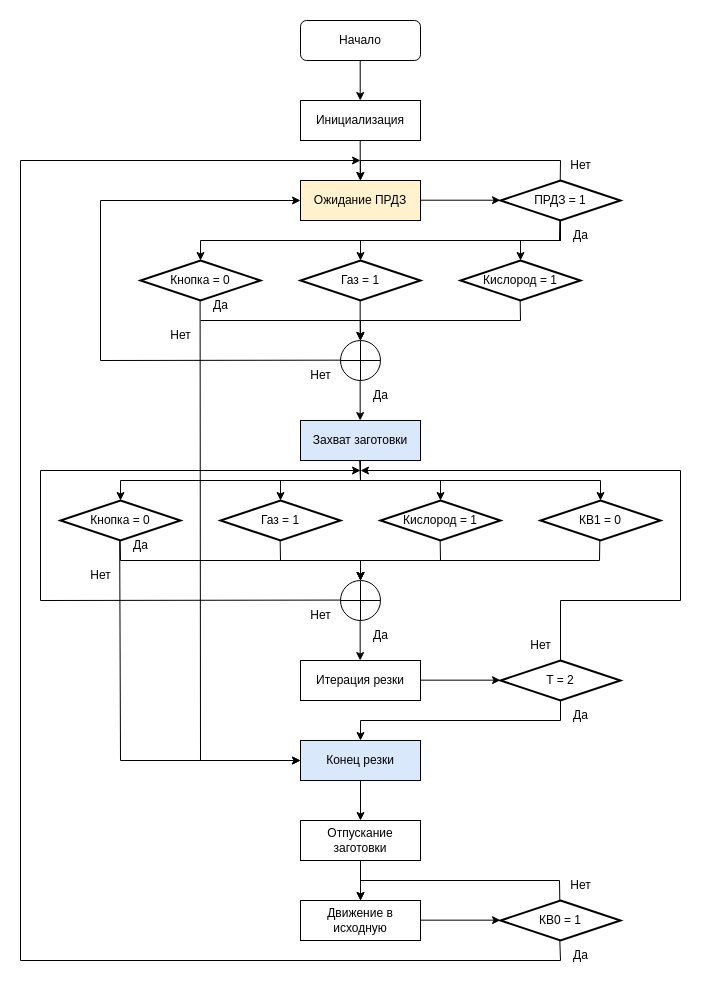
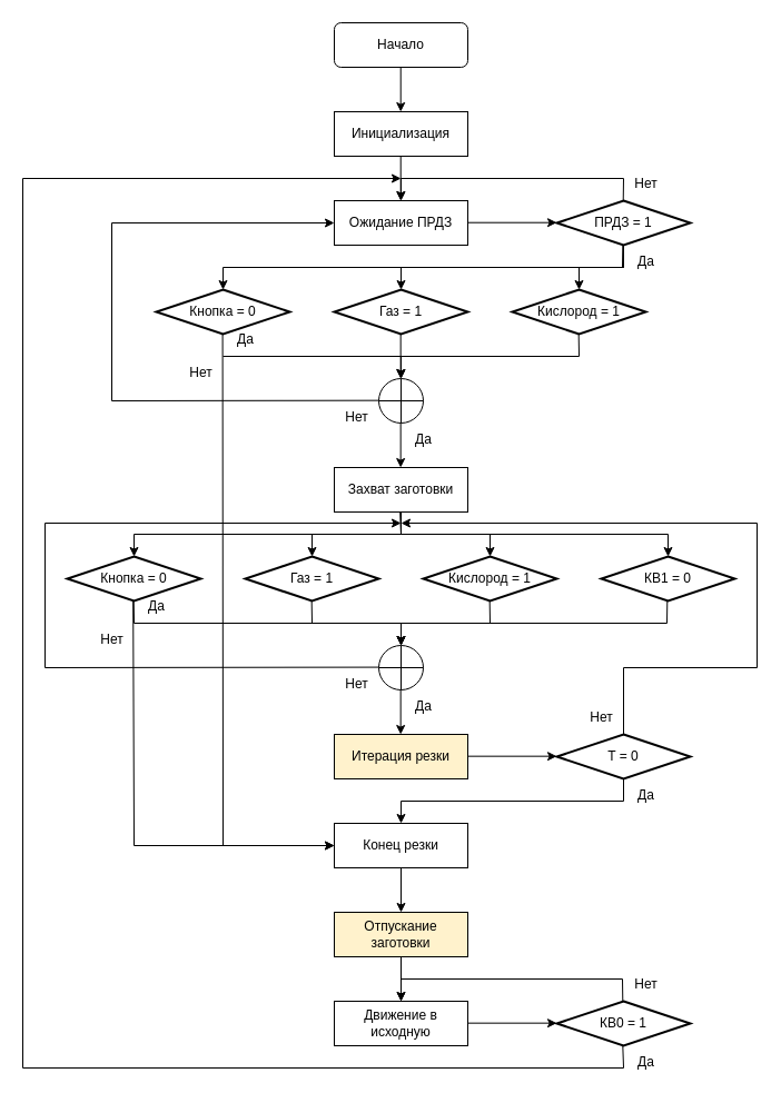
  <mxCell id="0" />
  <mxCell id="1" parent="0" />
  <mxCell id="2" value="Начало" style="rounded=1;whiteSpace=wrap;html=1;" parent="1" vertex="1"><mxGeometry x="300" y="20" width="120" height="40" as="geometry" /></mxCell>
  <mxCell id="3" value="Инициализация" style="rounded=0;whiteSpace=wrap;html=1;" parent="1" vertex="1"><mxGeometry x="300" y="100" width="120" height="40" as="geometry" /></mxCell>
  <mxCell id="4" value="" style="endArrow=classic;html=1;rounded=0;" parent="1" edge="1"><mxGeometry width="50" height="50" relative="1" as="geometry"><mxPoint x="359.71" y="60" as="sourcePoint" /><mxPoint x="359.71" y="100" as="targetPoint" /></mxGeometry></mxCell>
- <mxCell id="5" value="Ожидание ПРДЗ" style="rounded=0;whiteSpace=wrap;html=1;fillColor=#fff2cc;" parent="1" vertex="1"><mxGeometry x="300" y="180" width="120" height="40" as="geometry" /></mxCell>
+ <mxCell id="5" value="Ожидание ПРДЗ" style="rounded=0;whiteSpace=wrap;html=1;" parent="1" vertex="1"><mxGeometry x="300" y="180" width="120" height="40" as="geometry" /></mxCell>
  <mxCell id="6" value="" style="endArrow=classic;html=1;rounded=0;" parent="1" edge="1"><mxGeometry width="50" height="50" relative="1" as="geometry"><mxPoint x="359.71" y="140" as="sourcePoint" /><mxPoint x="359.71" y="180" as="targetPoint" /></mxGeometry></mxCell>
  <mxCell id="7" value="ПРДЗ = 1" style="strokeWidth=2;html=1;shape=mxgraph.flowchart.decision;whiteSpace=wrap;" parent="1" vertex="1"><mxGeometry x="500" y="180" width="120" height="40" as="geometry" /></mxCell>
  <mxCell id="8" value="" style="endArrow=classic;html=1;rounded=0;" parent="1" edge="1"><mxGeometry width="50" height="50" relative="1" as="geometry"><mxPoint x="420" y="199.71" as="sourcePoint" /><mxPoint x="500" y="199.71" as="targetPoint" /></mxGeometry></mxCell>
  <mxCell id="9" value="" style="endArrow=classic;html=1;rounded=0;" parent="1" edge="1"><mxGeometry width="50" height="50" relative="1" as="geometry"><mxPoint x="559.71" y="180" as="sourcePoint" /><mxPoint x="360" y="180" as="targetPoint" /><Array as="points"><mxPoint x="560" y="160" /><mxPoint x="360" y="160" /></Array></mxGeometry></mxCell>
  <mxCell id="10" value="Нет" style="text;html=1;align=center;verticalAlign=middle;resizable=0;points=[];autosize=1;strokeColor=none;fillColor=none;" parent="1" vertex="1"><mxGeometry x="560" y="150" width="40" height="30" as="geometry" /></mxCell>
  <mxCell id="11" value="Кнопка = 0" style="strokeWidth=2;html=1;shape=mxgraph.flowchart.decision;whiteSpace=wrap;" parent="1" vertex="1"><mxGeometry x="140" y="260" width="120" height="40" as="geometry" /></mxCell>
  <mxCell id="12" value="Газ = 1" style="strokeWidth=2;html=1;shape=mxgraph.flowchart.decision;whiteSpace=wrap;" parent="1" vertex="1"><mxGeometry x="300" y="260" width="120" height="40" as="geometry" /></mxCell>
  <mxCell id="13" value="Кислород = 1" style="strokeWidth=2;html=1;shape=mxgraph.flowchart.decision;whiteSpace=wrap;" parent="1" vertex="1"><mxGeometry x="460" y="260" width="120" height="40" as="geometry" /></mxCell>
  <mxCell id="14" value="" style="endArrow=classic;html=1;rounded=0;" parent="1" edge="1"><mxGeometry width="50" height="50" relative="1" as="geometry"><mxPoint x="560" y="220" as="sourcePoint" /><mxPoint x="200" y="260" as="targetPoint" /><Array as="points"><mxPoint x="560" y="240" /><mxPoint x="200" y="240" /></Array></mxGeometry></mxCell>
  <mxCell id="15" value="Да" style="text;html=1;align=center;verticalAlign=middle;resizable=0;points=[];autosize=1;strokeColor=none;fillColor=none;" parent="1" vertex="1"><mxGeometry x="560" y="220" width="40" height="30" as="geometry" /></mxCell>
  <mxCell id="16" value="" style="endArrow=classic;html=1;rounded=0;" parent="1" edge="1"><mxGeometry width="50" height="50" relative="1" as="geometry"><mxPoint x="560" y="220" as="sourcePoint" /><mxPoint x="360" y="260" as="targetPoint" /><Array as="points"><mxPoint x="560" y="240" /><mxPoint x="360" y="240" /></Array></mxGeometry></mxCell>
  <mxCell id="17" value="" style="endArrow=classic;html=1;rounded=0;" parent="1" edge="1"><mxGeometry width="50" height="50" relative="1" as="geometry"><mxPoint x="559.31" y="220" as="sourcePoint" /><mxPoint x="520" y="260" as="targetPoint" /><Array as="points"><mxPoint x="559" y="240" /><mxPoint x="520" y="240" /></Array></mxGeometry></mxCell>
- <mxCell id="18" value="Захват заготовки" style="rounded=0;whiteSpace=wrap;html=1;fillColor=#dae8fc;" parent="1" vertex="1"><mxGeometry x="300" y="420" width="120" height="40" as="geometry" /></mxCell>
+ <mxCell id="18" value="Захват заготовки" style="rounded=0;whiteSpace=wrap;html=1;" parent="1" vertex="1"><mxGeometry x="300" y="420" width="120" height="40" as="geometry" /></mxCell>
  <mxCell id="19" value="" style="endArrow=classic;html=1;rounded=0;" parent="1" edge="1"><mxGeometry width="50" height="50" relative="1" as="geometry"><mxPoint x="359.66" y="300" as="sourcePoint" /><mxPoint x="359.66" y="340" as="targetPoint" /></mxGeometry></mxCell>
  <mxCell id="20" value="" style="verticalLabelPosition=bottom;verticalAlign=top;html=1;shape=mxgraph.flowchart.summing_function;" parent="1" vertex="1"><mxGeometry x="340" y="340" width="40" height="40" as="geometry" /></mxCell>
  <mxCell id="21" value="" style="endArrow=classic;html=1;rounded=0;" parent="1" edge="1"><mxGeometry width="50" height="50" relative="1" as="geometry"><mxPoint x="519.66" y="300" as="sourcePoint" /><mxPoint x="360" y="340" as="targetPoint" /><Array as="points"><mxPoint x="520" y="320" /><mxPoint x="360" y="320" /></Array></mxGeometry></mxCell>
  <mxCell id="22" value="" style="endArrow=classic;html=1;rounded=0;" parent="1" edge="1"><mxGeometry width="50" height="50" relative="1" as="geometry"><mxPoint x="359.66" y="380" as="sourcePoint" /><mxPoint x="359.66" y="420" as="targetPoint" /></mxGeometry></mxCell>
  <mxCell id="23" value="Да" style="text;html=1;align=center;verticalAlign=middle;resizable=0;points=[];autosize=1;strokeColor=none;fillColor=none;" parent="1" vertex="1"><mxGeometry x="360" y="380" width="40" height="30" as="geometry" /></mxCell>
  <mxCell id="24" value="" style="endArrow=classic;html=1;rounded=0;" parent="1" edge="1"><mxGeometry width="50" height="50" relative="1" as="geometry"><mxPoint x="340" y="359.66" as="sourcePoint" /><mxPoint x="300" y="200" as="targetPoint" /><Array as="points"><mxPoint x="100" y="360" /><mxPoint x="100" y="200" /></Array></mxGeometry></mxCell>
  <mxCell id="25" value="Нет" style="text;html=1;align=center;verticalAlign=middle;resizable=0;points=[];autosize=1;strokeColor=none;fillColor=none;" parent="1" vertex="1"><mxGeometry x="300" y="360" width="40" height="30" as="geometry" /></mxCell>
  <mxCell id="26" value="Кнопка = 0" style="strokeWidth=2;html=1;shape=mxgraph.flowchart.decision;whiteSpace=wrap;" parent="1" vertex="1"><mxGeometry x="60" y="500" width="120" height="40" as="geometry" /></mxCell>
  <mxCell id="27" value="Газ = 1" style="strokeWidth=2;html=1;shape=mxgraph.flowchart.decision;whiteSpace=wrap;" parent="1" vertex="1"><mxGeometry x="220" y="500" width="120" height="40" as="geometry" /></mxCell>
  <mxCell id="28" value="Кислород = 1" style="strokeWidth=2;html=1;shape=mxgraph.flowchart.decision;whiteSpace=wrap;" parent="1" vertex="1"><mxGeometry x="380" y="500" width="120" height="40" as="geometry" /></mxCell>
  <mxCell id="29" value="КВ1 = 0" style="strokeWidth=2;html=1;shape=mxgraph.flowchart.decision;whiteSpace=wrap;" parent="1" vertex="1"><mxGeometry x="540" y="500" width="120" height="40" as="geometry" /></mxCell>
  <mxCell id="30" value="" style="endArrow=classic;html=1;rounded=0;" parent="1" edge="1"><mxGeometry width="50" height="50" relative="1" as="geometry"><mxPoint x="599.31" y="540" as="sourcePoint" /><mxPoint x="360" y="580" as="targetPoint" /><Array as="points"><mxPoint x="599" y="560" /><mxPoint x="360" y="560" /></Array></mxGeometry></mxCell>
  <mxCell id="31" value="" style="endArrow=classic;html=1;rounded=0;" parent="1" edge="1"><mxGeometry width="50" height="50" relative="1" as="geometry"><mxPoint x="359.31" y="460" as="sourcePoint" /><mxPoint x="120" y="500" as="targetPoint" /><Array as="points"><mxPoint x="360" y="480" /><mxPoint x="120" y="480" /></Array></mxGeometry></mxCell>
  <mxCell id="32" value="" style="endArrow=classic;html=1;rounded=0;" parent="1" edge="1"><mxGeometry width="50" height="50" relative="1" as="geometry"><mxPoint x="359.66" y="460" as="sourcePoint" /><mxPoint x="280" y="500" as="targetPoint" /><Array as="points"><mxPoint x="360" y="480" /><mxPoint x="280" y="480" /></Array></mxGeometry></mxCell>
  <mxCell id="33" value="" style="endArrow=classic;html=1;rounded=0;" parent="1" edge="1"><mxGeometry width="50" height="50" relative="1" as="geometry"><mxPoint x="360" y="460" as="sourcePoint" /><mxPoint x="440" y="500" as="targetPoint" /><Array as="points"><mxPoint x="360" y="480" /><mxPoint x="440" y="480" /></Array></mxGeometry></mxCell>
  <mxCell id="34" value="" style="endArrow=classic;html=1;rounded=0;" parent="1" edge="1"><mxGeometry width="50" height="50" relative="1" as="geometry"><mxPoint x="360" y="460" as="sourcePoint" /><mxPoint x="600" y="500" as="targetPoint" /><Array as="points"><mxPoint x="360" y="480" /><mxPoint x="600" y="480" /></Array></mxGeometry></mxCell>
  <mxCell id="35" value="" style="verticalLabelPosition=bottom;verticalAlign=top;html=1;shape=mxgraph.flowchart.summing_function;" parent="1" vertex="1"><mxGeometry x="340" y="580" width="40" height="40" as="geometry" /></mxCell>
  <mxCell id="36" value="" style="endArrow=classic;html=1;rounded=0;" parent="1" edge="1"><mxGeometry width="50" height="50" relative="1" as="geometry"><mxPoint x="119.66" y="540" as="sourcePoint" /><mxPoint x="360" y="580" as="targetPoint" /><Array as="points"><mxPoint x="120" y="560" /><mxPoint x="360" y="560" /></Array></mxGeometry></mxCell>
  <mxCell id="37" value="" style="endArrow=classic;html=1;rounded=0;" parent="1" edge="1"><mxGeometry width="50" height="50" relative="1" as="geometry"><mxPoint x="279.66" y="540" as="sourcePoint" /><mxPoint x="360" y="580" as="targetPoint" /><Array as="points"><mxPoint x="280" y="560" /><mxPoint x="360" y="560" /></Array></mxGeometry></mxCell>
  <mxCell id="38" value="" style="endArrow=classic;html=1;rounded=0;" parent="1" edge="1"><mxGeometry width="50" height="50" relative="1" as="geometry"><mxPoint x="439.66" y="540" as="sourcePoint" /><mxPoint x="360" y="580" as="targetPoint" /><Array as="points"><mxPoint x="440" y="560" /><mxPoint x="360" y="560" /></Array></mxGeometry></mxCell>
  <mxCell id="39" value="" style="endArrow=classic;html=1;rounded=0;" parent="1" edge="1"><mxGeometry width="50" height="50" relative="1" as="geometry"><mxPoint x="340" y="599.58" as="sourcePoint" /><mxPoint x="360" y="470" as="targetPoint" /><Array as="points"><mxPoint x="40" y="600" /><mxPoint x="40" y="470" /></Array></mxGeometry></mxCell>
  <mxCell id="40" value="Нет" style="text;html=1;align=center;verticalAlign=middle;resizable=0;points=[];autosize=1;strokeColor=none;fillColor=none;" parent="1" vertex="1"><mxGeometry x="300" y="600" width="40" height="30" as="geometry" /></mxCell>
- <mxCell id="41" value="Итерация резки" style="rounded=0;whiteSpace=wrap;html=1;" parent="1" vertex="1"><mxGeometry x="300" y="660" width="120" height="40" as="geometry" /></mxCell>
+ <mxCell id="41" value="Итерация резки" style="rounded=0;whiteSpace=wrap;html=1;fillColor=#fff2cc;" parent="1" vertex="1"><mxGeometry x="300" y="660" width="120" height="40" as="geometry" /></mxCell>
  <mxCell id="42" value="" style="endArrow=classic;html=1;rounded=0;" parent="1" edge="1"><mxGeometry width="50" height="50" relative="1" as="geometry"><mxPoint x="359.66" y="620" as="sourcePoint" /><mxPoint x="359.66" y="660" as="targetPoint" /></mxGeometry></mxCell>
- <mxCell id="43" value="T = 2" style="strokeWidth=2;html=1;shape=mxgraph.flowchart.decision;whiteSpace=wrap;" parent="1" vertex="1"><mxGeometry x="500" y="660" width="120" height="40" as="geometry" /></mxCell>
+ <mxCell id="43" value="T = 0" style="strokeWidth=2;html=1;shape=mxgraph.flowchart.decision;whiteSpace=wrap;" parent="1" vertex="1"><mxGeometry x="500" y="660" width="120" height="40" as="geometry" /></mxCell>
  <mxCell id="44" value="" style="endArrow=classic;html=1;rounded=0;" parent="1" edge="1"><mxGeometry width="50" height="50" relative="1" as="geometry"><mxPoint x="420" y="679.66" as="sourcePoint" /><mxPoint x="500" y="679.66" as="targetPoint" /></mxGeometry></mxCell>
  <mxCell id="45" value="Да" style="text;html=1;align=center;verticalAlign=middle;resizable=0;points=[];autosize=1;strokeColor=none;fillColor=none;" parent="1" vertex="1"><mxGeometry x="360" y="620" width="40" height="30" as="geometry" /></mxCell>
  <mxCell id="46" value="" style="endArrow=classic;html=1;rounded=0;" parent="1" edge="1"><mxGeometry width="50" height="50" relative="1" as="geometry"><mxPoint x="560" y="660" as="sourcePoint" /><mxPoint x="360" y="470" as="targetPoint" /><Array as="points"><mxPoint x="560" y="600" /><mxPoint x="680" y="600" /><mxPoint x="680" y="470" /></Array></mxGeometry></mxCell>
  <mxCell id="47" value="Нет" style="text;html=1;align=center;verticalAlign=middle;resizable=0;points=[];autosize=1;strokeColor=none;fillColor=none;" parent="1" vertex="1"><mxGeometry x="520" y="630" width="40" height="30" as="geometry" /></mxCell>
- <mxCell id="48" value="Конец резки" style="rounded=0;whiteSpace=wrap;html=1;fillColor=#dae8fc;" parent="1" vertex="1"><mxGeometry x="300" y="740" width="120" height="40" as="geometry" /></mxCell>
+ <mxCell id="48" value="Конец резки" style="rounded=0;whiteSpace=wrap;html=1;" parent="1" vertex="1"><mxGeometry x="300" y="740" width="120" height="40" as="geometry" /></mxCell>
  <mxCell id="49" value="" style="endArrow=classic;html=1;rounded=0;" parent="1" edge="1"><mxGeometry width="50" height="50" relative="1" as="geometry"><mxPoint x="560" y="700" as="sourcePoint" /><mxPoint x="360" y="740" as="targetPoint" /><Array as="points"><mxPoint x="560" y="720" /><mxPoint x="360" y="720" /></Array></mxGeometry></mxCell>
  <mxCell id="50" value="Да" style="text;html=1;align=center;verticalAlign=middle;resizable=0;points=[];autosize=1;strokeColor=none;fillColor=none;" parent="1" vertex="1"><mxGeometry x="560" y="700" width="40" height="30" as="geometry" /></mxCell>
  <mxCell id="51" value="КВ0 = 1" style="strokeWidth=2;html=1;shape=mxgraph.flowchart.decision;whiteSpace=wrap;" parent="1" vertex="1"><mxGeometry x="500" y="900" width="120" height="40" as="geometry" /></mxCell>
  <mxCell id="52" value="Движение в исходную" style="rounded=0;whiteSpace=wrap;html=1;" parent="1" vertex="1"><mxGeometry x="300" y="900" width="120" height="40" as="geometry" /></mxCell>
  <mxCell id="53" value="" style="endArrow=classic;html=1;rounded=0;" parent="1" edge="1"><mxGeometry width="50" height="50" relative="1" as="geometry"><mxPoint x="420" y="919.66" as="sourcePoint" /><mxPoint x="500" y="919.66" as="targetPoint" /></mxGeometry></mxCell>
  <mxCell id="54" value="" style="endArrow=classic;html=1;rounded=0;" parent="1" edge="1"><mxGeometry width="50" height="50" relative="1" as="geometry"><mxPoint x="559.31" y="900" as="sourcePoint" /><mxPoint x="360" y="900" as="targetPoint" /><Array as="points"><mxPoint x="559" y="880" /><mxPoint x="360" y="880" /></Array></mxGeometry></mxCell>
  <mxCell id="55" value="Нет" style="text;html=1;align=center;verticalAlign=middle;resizable=0;points=[];autosize=1;strokeColor=none;fillColor=none;" parent="1" vertex="1"><mxGeometry x="560" y="870" width="40" height="30" as="geometry" /></mxCell>
  <mxCell id="56" value="Да" style="text;html=1;align=center;verticalAlign=middle;resizable=0;points=[];autosize=1;strokeColor=none;fillColor=none;" parent="1" vertex="1"><mxGeometry x="560" y="940" width="40" height="30" as="geometry" /></mxCell>
  <mxCell id="57" value="" style="endArrow=classic;html=1;rounded=0;" parent="1" edge="1"><mxGeometry width="50" height="50" relative="1" as="geometry"><mxPoint x="559.31" y="940" as="sourcePoint" /><mxPoint x="360" y="160" as="targetPoint" /><Array as="points"><mxPoint x="560" y="960" /><mxPoint x="20" y="960" /><mxPoint x="20" y="160" /></Array></mxGeometry></mxCell>
  <mxCell id="58" value="" style="endArrow=classic;html=1;rounded=0;" parent="1" edge="1"><mxGeometry width="50" height="50" relative="1" as="geometry"><mxPoint x="199.6" y="300" as="sourcePoint" /><mxPoint x="300" y="760" as="targetPoint" /><Array as="points"><mxPoint x="200" y="760" /></Array></mxGeometry></mxCell>
  <mxCell id="59" value="Да" style="text;html=1;align=center;verticalAlign=middle;resizable=0;points=[];autosize=1;strokeColor=none;fillColor=none;" parent="1" vertex="1"><mxGeometry x="200" y="290" width="40" height="30" as="geometry" /></mxCell>
  <mxCell id="60" value="" style="endArrow=classic;html=1;rounded=0;" parent="1" edge="1"><mxGeometry width="50" height="50" relative="1" as="geometry"><mxPoint x="200" y="320" as="sourcePoint" /><mxPoint x="360" y="340" as="targetPoint" /><Array as="points"><mxPoint x="200" y="320" /><mxPoint x="360" y="320" /></Array></mxGeometry></mxCell>
  <mxCell id="61" value="" style="endArrow=classic;html=1;rounded=0;" parent="1" edge="1"><mxGeometry width="50" height="50" relative="1" as="geometry"><mxPoint x="200" y="300" as="sourcePoint" /><mxPoint x="200" y="300" as="targetPoint" /><Array as="points" /></mxGeometry></mxCell>
  <mxCell id="62" value="Нет" style="text;html=1;align=center;verticalAlign=middle;resizable=0;points=[];autosize=1;strokeColor=none;fillColor=none;" parent="1" vertex="1"><mxGeometry x="160" y="320" width="40" height="30" as="geometry" /></mxCell>
  <mxCell id="63" value="Да" style="text;html=1;align=center;verticalAlign=middle;resizable=0;points=[];autosize=1;strokeColor=none;fillColor=none;" parent="1" vertex="1"><mxGeometry x="120" y="530" width="40" height="30" as="geometry" /></mxCell>
  <mxCell id="64" value="" style="endArrow=classic;html=1;rounded=0;" parent="1" edge="1"><mxGeometry width="50" height="50" relative="1" as="geometry"><mxPoint x="119.2" y="540" as="sourcePoint" /><mxPoint x="300" y="760" as="targetPoint" /><Array as="points"><mxPoint x="120" y="760" /></Array></mxGeometry></mxCell>
  <mxCell id="65" value="Нет" style="text;html=1;align=center;verticalAlign=middle;resizable=0;points=[];autosize=1;strokeColor=none;fillColor=none;" parent="1" vertex="1"><mxGeometry x="80" y="560" width="40" height="30" as="geometry" /></mxCell>
- <mxCell id="66" value="Отпускание заготовки" style="whiteSpace=wrap;html=1;" vertex="1" parent="1"><mxGeometry x="300" y="820" width="120" height="40" as="geometry" /></mxCell>
+ <mxCell id="66" value="Отпускание заготовки" style="whiteSpace=wrap;html=1;fillColor=#fff2cc;" vertex="1" parent="1"><mxGeometry x="300" y="820" width="120" height="40" as="geometry" /></mxCell>
  <mxCell id="67" value="" style="endArrow=classic;html=1;rounded=0;" edge="1" parent="1"><mxGeometry width="50" height="50" relative="1" as="geometry"><mxPoint x="360" y="860" as="sourcePoint" /><mxPoint x="360" y="900" as="targetPoint" /></mxGeometry></mxCell>
  <mxCell id="68" value="" style="endArrow=classic;html=1;rounded=0;" edge="1" parent="1"><mxGeometry width="50" height="50" relative="1" as="geometry"><mxPoint x="360" y="780" as="sourcePoint" /><mxPoint x="360" y="820" as="targetPoint" /></mxGeometry></mxCell>
